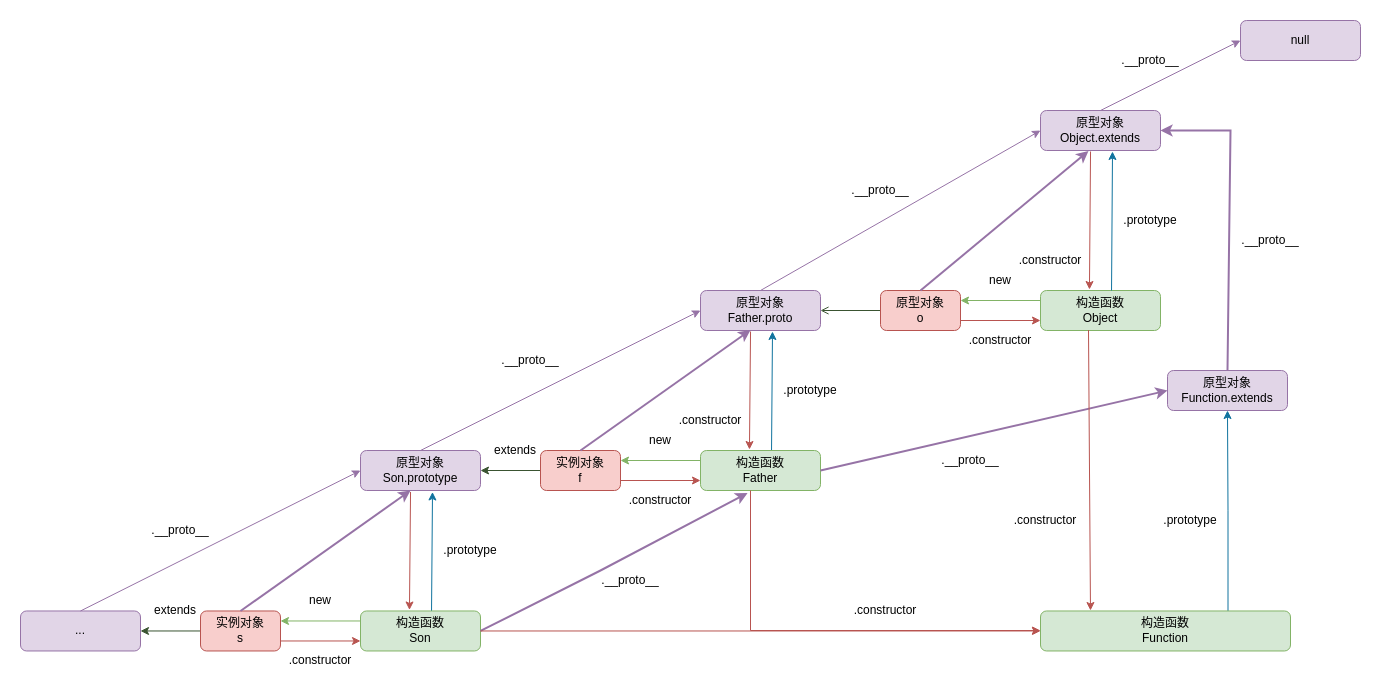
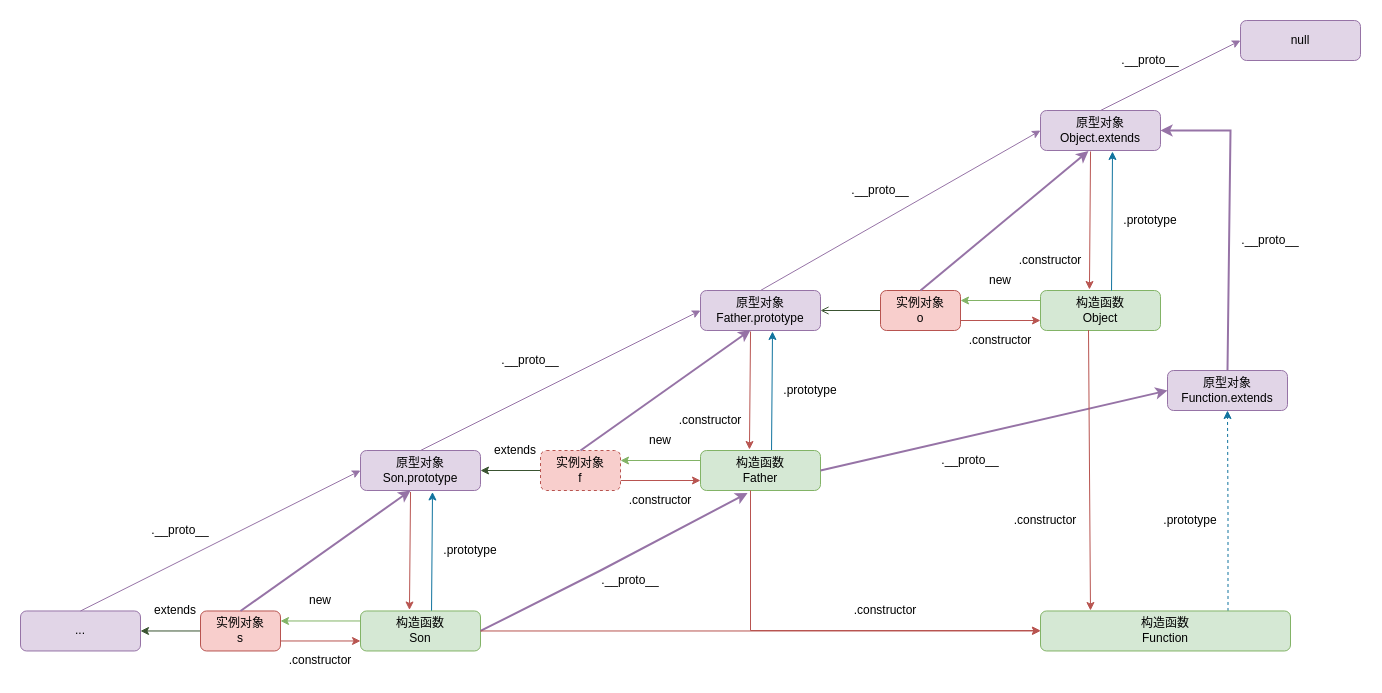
  <mxCell id="0" />
  <mxCell id="1" parent="0" />
  <mxCell id="2" value=".prototype" style="text;html=1;strokeColor=none;fillColor=none;align=center;verticalAlign=middle;whiteSpace=wrap;rounded=0;" parent="1" vertex="1"><mxGeometry x="780" y="380" width="60" height="20" as="geometry" /></mxCell>
  <mxCell id="3" value=".constructor" style="text;html=1;strokeColor=none;fillColor=none;align=center;verticalAlign=middle;whiteSpace=wrap;rounded=0;" parent="1" vertex="1"><mxGeometry x="680" y="410" width="60" height="20" as="geometry" /></mxCell>
  <mxCell id="4" value=".__proto__" style="text;html=1;strokeColor=none;fillColor=none;align=center;verticalAlign=middle;whiteSpace=wrap;rounded=0;" parent="1" vertex="1"><mxGeometry x="500" y="350" width="60" height="20" as="geometry" /></mxCell>
- <mxCell id="5" value="原型对象&lt;br&gt;Father.proto" style="rounded=1;whiteSpace=wrap;html=1;fillColor=#e1d5e7;strokeColor=#9673a6;" parent="1" vertex="1"><mxGeometry x="700" y="290" width="120" height="40" as="geometry" /></mxCell>
+ <mxCell id="5" value="原型对象&lt;br&gt;Father.prototype" style="rounded=1;whiteSpace=wrap;html=1;fillColor=#e1d5e7;strokeColor=#9673a6;" parent="1" vertex="1"><mxGeometry x="700" y="290" width="120" height="40" as="geometry" /></mxCell>
  <mxCell id="6" value="" style="endArrow=classic;html=1;exitX=0.592;exitY=0;exitDx=0;exitDy=0;fillColor=#b1ddf0;strokeColor=#10739e;exitPerimeter=0;entryX=0.6;entryY=1.025;entryDx=0;entryDy=0;entryPerimeter=0;" parent="1" target="5" edge="1"><mxGeometry width="50" height="50" relative="1" as="geometry"><mxPoint x="771.04" y="450" as="sourcePoint" /><mxPoint x="790" y="290" as="targetPoint" /></mxGeometry></mxCell>
  <mxCell id="7" value="" style="endArrow=classic;html=1;exitX=0.5;exitY=0;exitDx=0;exitDy=0;entryX=0;entryY=0.5;entryDx=0;entryDy=0;fillColor=#e1d5e7;strokeColor=#9673a6;strokeWidth=1;" parent="1" source="24" target="5" edge="1"><mxGeometry width="50" height="50" relative="1" as="geometry"><mxPoint x="560" y="450" as="sourcePoint" /><mxPoint x="690" y="330" as="targetPoint" /></mxGeometry></mxCell>
  <mxCell id="8" value="" style="endArrow=classic;html=1;rounded=0;exitX=0.417;exitY=1.025;exitDx=0;exitDy=0;fillColor=#f8cecc;strokeColor=#b85450;entryX=0.408;entryY=-0.025;entryDx=0;entryDy=0;entryPerimeter=0;exitPerimeter=0;" parent="1" source="5" edge="1"><mxGeometry width="50" height="50" relative="1" as="geometry"><mxPoint x="510" y="400" as="sourcePoint" /><mxPoint x="748.96" y="449" as="targetPoint" /></mxGeometry></mxCell>
  <mxCell id="9" value=".prototype" style="text;html=1;strokeColor=none;fillColor=none;align=center;verticalAlign=middle;whiteSpace=wrap;rounded=0;" parent="1" vertex="1"><mxGeometry x="1120" y="210" width="60" height="20" as="geometry" /></mxCell>
  <mxCell id="10" value=".constructor" style="text;html=1;strokeColor=none;fillColor=none;align=center;verticalAlign=middle;whiteSpace=wrap;rounded=0;" parent="1" vertex="1"><mxGeometry x="1020" y="250" width="60" height="20" as="geometry" /></mxCell>
  <mxCell id="11" value="构造函数&lt;br&gt;Object" style="rounded=1;whiteSpace=wrap;html=1;fillColor=#d5e8d4;strokeColor=#82b366;" parent="1" vertex="1"><mxGeometry x="1040" y="290" width="120" height="40" as="geometry" /></mxCell>
  <mxCell id="12" value="原型对象&lt;br&gt;Object.extends" style="rounded=1;whiteSpace=wrap;html=1;fillColor=#e1d5e7;strokeColor=#9673a6;" parent="1" vertex="1"><mxGeometry x="1040" y="110" width="120" height="40" as="geometry" /></mxCell>
  <mxCell id="13" value="" style="endArrow=classic;html=1;exitX=0.592;exitY=0;exitDx=0;exitDy=0;fillColor=#b1ddf0;strokeColor=#10739e;exitPerimeter=0;entryX=0.6;entryY=1.025;entryDx=0;entryDy=0;entryPerimeter=0;" parent="1" source="11" target="12" edge="1"><mxGeometry width="50" height="50" relative="1" as="geometry"><mxPoint x="1000" y="440" as="sourcePoint" /><mxPoint x="1020" y="130" as="targetPoint" /></mxGeometry></mxCell>
  <mxCell id="14" value=".constructor" style="text;html=1;strokeColor=none;fillColor=none;align=center;verticalAlign=middle;whiteSpace=wrap;rounded=0;" parent="1" vertex="1"><mxGeometry x="965" y="330" width="70" height="20" as="geometry" /></mxCell>
  <mxCell id="15" value="" style="endArrow=classic;html=1;rounded=0;entryX=0;entryY=0.75;entryDx=0;entryDy=0;fillColor=#f8cecc;strokeColor=#b85450;exitX=1;exitY=0.75;exitDx=0;exitDy=0;" parent="1" source="22" target="11" edge="1"><mxGeometry width="50" height="50" relative="1" as="geometry"><mxPoint x="980" y="320" as="sourcePoint" /><mxPoint x="1160" y="440" as="targetPoint" /></mxGeometry></mxCell>
  <mxCell id="16" value="" style="endArrow=classic;html=1;rounded=0;entryX=1;entryY=0.25;entryDx=0;entryDy=0;exitX=0;exitY=0.25;exitDx=0;exitDy=0;fillColor=#d5e8d4;strokeColor=#82b366;" parent="1" source="11" target="22" edge="1"><mxGeometry width="50" height="50" relative="1" as="geometry"><mxPoint x="820" y="460" as="sourcePoint" /><mxPoint x="820" y="300" as="targetPoint" /></mxGeometry></mxCell>
  <mxCell id="17" value="new" style="text;html=1;strokeColor=none;fillColor=none;align=center;verticalAlign=middle;whiteSpace=wrap;rounded=0;" parent="1" vertex="1"><mxGeometry x="970" y="270" width="60" height="20" as="geometry" /></mxCell>
  <mxCell id="18" value="" style="endArrow=classic;html=1;rounded=0;exitX=0.417;exitY=1.025;exitDx=0;exitDy=0;fillColor=#f8cecc;strokeColor=#b85450;entryX=0.408;entryY=-0.025;entryDx=0;entryDy=0;entryPerimeter=0;exitPerimeter=0;" parent="1" source="12" target="11" edge="1"><mxGeometry width="50" height="50" relative="1" as="geometry"><mxPoint x="740" y="240" as="sourcePoint" /><mxPoint x="770" y="290" as="targetPoint" /></mxGeometry></mxCell>
  <mxCell id="19" value=".__proto__" style="text;html=1;strokeColor=none;fillColor=none;align=center;verticalAlign=middle;whiteSpace=wrap;rounded=0;" parent="1" vertex="1"><mxGeometry x="850" y="180" width="60" height="20" as="geometry" /></mxCell>
  <mxCell id="20" value="" style="endArrow=classic;html=1;exitX=0.5;exitY=0;exitDx=0;exitDy=0;entryX=0;entryY=0.5;entryDx=0;entryDy=0;fillColor=#e1d5e7;strokeColor=#9673a6;strokeWidth=1;" parent="1" target="12" edge="1"><mxGeometry width="50" height="50" relative="1" as="geometry"><mxPoint x="760" y="290" as="sourcePoint" /><mxPoint x="930" y="150" as="targetPoint" /></mxGeometry></mxCell>
  <mxCell id="21" style="edgeStyle=orthogonalEdgeStyle;rounded=0;orthogonalLoop=1;jettySize=auto;html=1;fillColor=#6d8764;strokeColor=#3A5431;endArrow=open;" parent="1" source="22" target="5" edge="1"><mxGeometry relative="1" as="geometry" /></mxCell>
- <mxCell id="22" value="原型对象&lt;br&gt;o" style="rounded=1;whiteSpace=wrap;html=1;fillColor=#f8cecc;strokeColor=#b85450;" parent="1" vertex="1"><mxGeometry x="880" y="290" width="80" height="40" as="geometry" /></mxCell>
+ <mxCell id="22" value="实例对象&lt;br&gt;o" style="rounded=1;whiteSpace=wrap;html=1;fillColor=#f8cecc;strokeColor=#b85450;" parent="1" vertex="1"><mxGeometry x="880" y="290" width="80" height="40" as="geometry" /></mxCell>
  <mxCell id="23" value="" style="endArrow=classic;html=1;rounded=0;entryX=0.4;entryY=1.013;entryDx=0;entryDy=0;exitX=0.5;exitY=0;exitDx=0;exitDy=0;entryPerimeter=0;fillColor=#e1d5e7;strokeColor=#9673a6;strokeWidth=2;" parent="1" source="22" target="12" edge="1"><mxGeometry width="50" height="50" relative="1" as="geometry"><mxPoint x="800" y="310" as="sourcePoint" /><mxPoint x="850" y="260" as="targetPoint" /></mxGeometry></mxCell>
  <mxCell id="24" value="原型对象&lt;br&gt;Son.prototype" style="rounded=1;whiteSpace=wrap;html=1;fillColor=#e1d5e7;strokeColor=#9673a6;" parent="1" vertex="1"><mxGeometry x="360" y="450" width="120" height="40" as="geometry" /></mxCell>
  <mxCell id="25" value="构造函数&lt;br&gt;Father" style="rounded=1;whiteSpace=wrap;html=1;fillColor=#d5e8d4;strokeColor=#82b366;" parent="1" vertex="1"><mxGeometry x="700" y="450" width="120" height="40" as="geometry" /></mxCell>
  <mxCell id="26" value=".constructor" style="text;html=1;strokeColor=none;fillColor=none;align=center;verticalAlign=middle;whiteSpace=wrap;rounded=0;" parent="1" vertex="1"><mxGeometry x="625" y="490" width="70" height="20" as="geometry" /></mxCell>
  <mxCell id="27" value="" style="endArrow=classic;html=1;rounded=0;entryX=0;entryY=0.75;entryDx=0;entryDy=0;fillColor=#f8cecc;strokeColor=#b85450;exitX=1;exitY=0.75;exitDx=0;exitDy=0;" parent="1" source="31" target="25" edge="1"><mxGeometry width="50" height="50" relative="1" as="geometry"><mxPoint x="640" y="480" as="sourcePoint" /><mxPoint x="820" y="600" as="targetPoint" /></mxGeometry></mxCell>
  <mxCell id="28" value="" style="endArrow=classic;html=1;rounded=0;entryX=1;entryY=0.25;entryDx=0;entryDy=0;exitX=0;exitY=0.25;exitDx=0;exitDy=0;fillColor=#d5e8d4;strokeColor=#82b366;" parent="1" source="25" target="31" edge="1"><mxGeometry width="50" height="50" relative="1" as="geometry"><mxPoint x="480" y="620" as="sourcePoint" /><mxPoint x="480" y="460" as="targetPoint" /></mxGeometry></mxCell>
  <mxCell id="29" value="new" style="text;html=1;strokeColor=none;fillColor=none;align=center;verticalAlign=middle;whiteSpace=wrap;rounded=0;" parent="1" vertex="1"><mxGeometry x="630" y="430" width="60" height="20" as="geometry" /></mxCell>
  <mxCell id="30" style="edgeStyle=orthogonalEdgeStyle;rounded=0;orthogonalLoop=1;jettySize=auto;html=1;fillColor=#6d8764;strokeColor=#3A5431;" parent="1" source="31" target="24" edge="1"><mxGeometry relative="1" as="geometry" /></mxCell>
- <mxCell id="31" value="实例对象&lt;br&gt;f" style="rounded=1;whiteSpace=wrap;html=1;fillColor=#f8cecc;strokeColor=#b85450;" parent="1" vertex="1"><mxGeometry x="540" y="450" width="80" height="40" as="geometry" /></mxCell>
+ <mxCell id="31" value="实例对象&lt;br&gt;f" style="rounded=1;whiteSpace=wrap;html=1;fillColor=#f8cecc;strokeColor=#b85450;dashed=1;" parent="1" vertex="1"><mxGeometry x="540" y="450" width="80" height="40" as="geometry" /></mxCell>
  <mxCell id="32" value="extends" style="text;html=1;strokeColor=none;fillColor=none;align=center;verticalAlign=middle;whiteSpace=wrap;rounded=0;" parent="1" vertex="1"><mxGeometry x="490" y="440" width="50" height="20" as="geometry" /></mxCell>
  <mxCell id="33" value="" style="endArrow=classic;html=1;rounded=0;exitX=0.5;exitY=0;exitDx=0;exitDy=0;entryX=0.417;entryY=0.988;entryDx=0;entryDy=0;entryPerimeter=0;fillColor=#e1d5e7;strokeColor=#9673a6;strokeWidth=2;" parent="1" source="31" target="5" edge="1"><mxGeometry width="50" height="50" relative="1" as="geometry"><mxPoint x="630" y="400" as="sourcePoint" /><mxPoint x="750" y="340" as="targetPoint" /></mxGeometry></mxCell>
  <mxCell id="34" value="null" style="rounded=1;whiteSpace=wrap;html=1;fillColor=#e1d5e7;strokeColor=#9673a6;" parent="1" vertex="1"><mxGeometry x="1240" y="20" width="120" height="40" as="geometry" /></mxCell>
  <mxCell id="35" value="" style="endArrow=classic;html=1;exitX=0.5;exitY=0;exitDx=0;exitDy=0;entryX=0;entryY=0.5;entryDx=0;entryDy=0;fillColor=#e1d5e7;strokeColor=#9673a6;strokeWidth=1;" parent="1" source="12" target="34" edge="1"><mxGeometry width="50" height="50" relative="1" as="geometry"><mxPoint x="770" y="300" as="sourcePoint" /><mxPoint x="1050" y="140" as="targetPoint" /></mxGeometry></mxCell>
  <mxCell id="36" value=".__proto__" style="text;html=1;strokeColor=none;fillColor=none;align=center;verticalAlign=middle;whiteSpace=wrap;rounded=0;" parent="1" vertex="1"><mxGeometry x="1120" y="50" width="60" height="20" as="geometry" /></mxCell>
  <mxCell id="37" value=".prototype" style="text;html=1;strokeColor=none;fillColor=none;align=center;verticalAlign=middle;whiteSpace=wrap;rounded=0;" parent="1" vertex="1"><mxGeometry x="440" y="540.48" width="60" height="20" as="geometry" /></mxCell>
  <mxCell id="38" value="" style="endArrow=classic;html=1;exitX=0.592;exitY=0;exitDx=0;exitDy=0;fillColor=#b1ddf0;strokeColor=#10739e;exitPerimeter=0;entryX=0.6;entryY=1.025;entryDx=0;entryDy=0;entryPerimeter=0;" parent="1" edge="1"><mxGeometry width="50" height="50" relative="1" as="geometry"><mxPoint x="431.04" y="610.48" as="sourcePoint" /><mxPoint x="432" y="491.48" as="targetPoint" /></mxGeometry></mxCell>
  <mxCell id="39" value="" style="endArrow=classic;html=1;rounded=0;exitX=0.417;exitY=1.025;exitDx=0;exitDy=0;fillColor=#f8cecc;strokeColor=#b85450;entryX=0.408;entryY=-0.025;entryDx=0;entryDy=0;entryPerimeter=0;exitPerimeter=0;" parent="1" edge="1"><mxGeometry width="50" height="50" relative="1" as="geometry"><mxPoint x="410.04" y="491.48" as="sourcePoint" /><mxPoint x="408.96" y="609.48" as="targetPoint" /></mxGeometry></mxCell>
  <mxCell id="40" value="..." style="rounded=1;whiteSpace=wrap;html=1;fillColor=#e1d5e7;strokeColor=#9673a6;" parent="1" vertex="1"><mxGeometry x="20" y="610.48" width="120" height="40" as="geometry" /></mxCell>
  <mxCell id="41" value="构造函数&lt;br&gt;Son" style="rounded=1;whiteSpace=wrap;html=1;fillColor=#d5e8d4;strokeColor=#82b366;" parent="1" vertex="1"><mxGeometry x="360" y="610.48" width="120" height="40" as="geometry" /></mxCell>
  <mxCell id="42" value=".constructor" style="text;html=1;strokeColor=none;fillColor=none;align=center;verticalAlign=middle;whiteSpace=wrap;rounded=0;" parent="1" vertex="1"><mxGeometry x="285" y="650.48" width="70" height="20" as="geometry" /></mxCell>
  <mxCell id="43" value="" style="endArrow=classic;html=1;rounded=0;entryX=0;entryY=0.75;entryDx=0;entryDy=0;fillColor=#f8cecc;strokeColor=#b85450;exitX=1;exitY=0.75;exitDx=0;exitDy=0;" parent="1" source="47" target="41" edge="1"><mxGeometry width="50" height="50" relative="1" as="geometry"><mxPoint x="300" y="640.48" as="sourcePoint" /><mxPoint x="480" y="760.48" as="targetPoint" /></mxGeometry></mxCell>
  <mxCell id="44" value="" style="endArrow=classic;html=1;rounded=0;entryX=1;entryY=0.25;entryDx=0;entryDy=0;exitX=0;exitY=0.25;exitDx=0;exitDy=0;fillColor=#d5e8d4;strokeColor=#82b366;" parent="1" source="41" target="47" edge="1"><mxGeometry width="50" height="50" relative="1" as="geometry"><mxPoint x="140" y="780.48" as="sourcePoint" /><mxPoint x="140" y="620.48" as="targetPoint" /></mxGeometry></mxCell>
  <mxCell id="45" value="new" style="text;html=1;strokeColor=none;fillColor=none;align=center;verticalAlign=middle;whiteSpace=wrap;rounded=0;" parent="1" vertex="1"><mxGeometry x="290" y="590.48" width="60" height="20" as="geometry" /></mxCell>
  <mxCell id="46" style="edgeStyle=orthogonalEdgeStyle;rounded=0;orthogonalLoop=1;jettySize=auto;html=1;fillColor=#6d8764;strokeColor=#3A5431;" parent="1" source="47" target="40" edge="1"><mxGeometry relative="1" as="geometry" /></mxCell>
  <mxCell id="47" value="实例对象&lt;br&gt;s" style="rounded=1;whiteSpace=wrap;html=1;fillColor=#f8cecc;strokeColor=#b85450;" parent="1" vertex="1"><mxGeometry x="200" y="610.48" width="80" height="40" as="geometry" /></mxCell>
  <mxCell id="48" value="extends" style="text;html=1;strokeColor=none;fillColor=none;align=center;verticalAlign=middle;whiteSpace=wrap;rounded=0;" parent="1" vertex="1"><mxGeometry x="150" y="600.48" width="50" height="20" as="geometry" /></mxCell>
  <mxCell id="49" value="" style="endArrow=classic;html=1;rounded=0;exitX=0.5;exitY=0;exitDx=0;exitDy=0;entryX=0.417;entryY=0.988;entryDx=0;entryDy=0;entryPerimeter=0;fillColor=#e1d5e7;strokeColor=#9673a6;strokeWidth=2;" parent="1" source="47" edge="1"><mxGeometry width="50" height="50" relative="1" as="geometry"><mxPoint x="290" y="560.48" as="sourcePoint" /><mxPoint x="410.04" y="490" as="targetPoint" /></mxGeometry></mxCell>
  <mxCell id="50" value="" style="endArrow=classic;html=1;rounded=0;exitX=0.5;exitY=0;exitDx=0;exitDy=0;entryX=0;entryY=0.5;entryDx=0;entryDy=0;fillColor=#e1d5e7;strokeColor=#9673a6;strokeWidth=1;" parent="1" source="40" target="24" edge="1"><mxGeometry width="50" height="50" relative="1" as="geometry"><mxPoint x="210" y="560" as="sourcePoint" /><mxPoint x="260" y="510" as="targetPoint" /></mxGeometry></mxCell>
  <mxCell id="51" value=".__proto__" style="text;html=1;strokeColor=none;fillColor=none;align=center;verticalAlign=middle;whiteSpace=wrap;rounded=0;" parent="1" vertex="1"><mxGeometry x="150" y="520.48" width="60" height="20" as="geometry" /></mxCell>
  <mxCell id="52" value="" style="endArrow=classic;html=1;rounded=0;exitX=1;exitY=0.5;exitDx=0;exitDy=0;entryX=0.392;entryY=1.063;entryDx=0;entryDy=0;fillColor=#e1d5e7;strokeColor=#9673a6;strokeWidth=2;entryPerimeter=0;" parent="1" source="41" target="25" edge="1"><mxGeometry width="50" height="50" relative="1" as="geometry"><mxPoint x="800" y="660" as="sourcePoint" /><mxPoint x="850" y="610" as="targetPoint" /><Array as="points"><mxPoint x="600" y="570" /></Array></mxGeometry></mxCell>
  <mxCell id="53" value=".__proto__" style="text;html=1;strokeColor=none;fillColor=none;align=center;verticalAlign=middle;whiteSpace=wrap;rounded=0;" parent="1" vertex="1"><mxGeometry x="600" y="570.48" width="60" height="20" as="geometry" /></mxCell>
- <mxCell id="54" style="edgeStyle=orthogonalEdgeStyle;rounded=0;orthogonalLoop=1;jettySize=auto;html=1;entryX=0.5;entryY=1;entryDx=0;entryDy=0;fillColor=#b1ddf0;strokeColor=#10739e;exitX=0.75;exitY=0;exitDx=0;exitDy=0;" parent="1" source="55" target="56" edge="1"><mxGeometry relative="1" as="geometry"><mxPoint x="1240" y="610" as="sourcePoint" /></mxGeometry></mxCell>
+ <mxCell id="54" style="edgeStyle=orthogonalEdgeStyle;rounded=0;orthogonalLoop=1;jettySize=auto;html=1;entryX=0.5;entryY=1;entryDx=0;entryDy=0;fillColor=#b1ddf0;strokeColor=#10739e;exitX=0.75;exitY=0;exitDx=0;exitDy=0;dashed=1;" parent="1" source="55" target="56" edge="1"><mxGeometry relative="1" as="geometry"><mxPoint x="1240" y="610" as="sourcePoint" /></mxGeometry></mxCell>
  <mxCell id="55" value="构造函数&lt;br&gt;Function" style="rounded=1;whiteSpace=wrap;html=1;fillColor=#d5e8d4;strokeColor=#82b366;" parent="1" vertex="1"><mxGeometry x="1040" y="610.48" width="250" height="40" as="geometry" /></mxCell>
  <mxCell id="56" value="原型对象&lt;br&gt;Function.extends" style="rounded=1;whiteSpace=wrap;html=1;fillColor=#e1d5e7;strokeColor=#9673a6;" parent="1" vertex="1"><mxGeometry x="1167" y="370" width="120" height="40" as="geometry" /></mxCell>
  <mxCell id="57" value="" style="endArrow=classic;html=1;rounded=0;exitX=1;exitY=0.5;exitDx=0;exitDy=0;entryX=0;entryY=0.5;entryDx=0;entryDy=0;fillColor=#e1d5e7;strokeColor=#9673a6;strokeWidth=2;" parent="1" source="25" target="56" edge="1"><mxGeometry width="50" height="50" relative="1" as="geometry"><mxPoint x="1000" y="560" as="sourcePoint" /><mxPoint x="1050" y="510" as="targetPoint" /><Array as="points" /></mxGeometry></mxCell>
  <mxCell id="58" value=".__proto__" style="text;html=1;strokeColor=none;fillColor=none;align=center;verticalAlign=middle;whiteSpace=wrap;rounded=0;" parent="1" vertex="1"><mxGeometry x="940" y="450" width="60" height="20" as="geometry" /></mxCell>
  <mxCell id="59" value="" style="endArrow=classic;html=1;rounded=0;fillColor=#f8cecc;strokeColor=#b85450;exitX=0.4;exitY=0.988;exitDx=0;exitDy=0;exitPerimeter=0;" parent="1" edge="1" source="11"><mxGeometry width="50" height="50" relative="1" as="geometry"><mxPoint x="1080" y="420" as="sourcePoint" /><mxPoint x="1090" y="610" as="targetPoint" /></mxGeometry></mxCell>
  <mxCell id="60" value="" style="endArrow=classic;html=1;rounded=0;exitX=1;exitY=0.5;exitDx=0;exitDy=0;entryX=0;entryY=0.5;entryDx=0;entryDy=0;fillColor=#f8cecc;strokeColor=#b85450;" parent="1" source="41" target="55" edge="1"><mxGeometry width="50" height="50" relative="1" as="geometry"><mxPoint x="750" y="720" as="sourcePoint" /><mxPoint x="800" y="670" as="targetPoint" /></mxGeometry></mxCell>
  <mxCell id="61" value=".constructor" style="text;html=1;strokeColor=none;fillColor=none;align=center;verticalAlign=middle;whiteSpace=wrap;rounded=0;" parent="1" vertex="1"><mxGeometry x="850" y="600.48" width="70" height="20" as="geometry" /></mxCell>
  <mxCell id="62" value="" style="endArrow=classic;html=1;rounded=0;fillColor=#f8cecc;strokeColor=#b85450;" parent="1" edge="1"><mxGeometry width="50" height="50" relative="1" as="geometry"><mxPoint x="750" y="490" as="sourcePoint" /><mxPoint x="1040" y="630" as="targetPoint" /><Array as="points"><mxPoint x="750" y="630" /></Array></mxGeometry></mxCell>
  <mxCell id="63" value=".prototype" style="text;html=1;strokeColor=none;fillColor=none;align=center;verticalAlign=middle;whiteSpace=wrap;rounded=0;" parent="1" vertex="1"><mxGeometry x="1160" y="510" width="60" height="20" as="geometry" /></mxCell>
  <mxCell id="64" value=".constructor" style="text;html=1;strokeColor=none;fillColor=none;align=center;verticalAlign=middle;whiteSpace=wrap;rounded=0;" parent="1" vertex="1"><mxGeometry x="1010" y="510" width="70" height="20" as="geometry" /></mxCell>
  <mxCell id="65" value="" style="endArrow=classic;html=1;rounded=0;entryX=1;entryY=0.5;entryDx=0;entryDy=0;fillColor=#e1d5e7;strokeColor=#9673a6;strokeWidth=2;exitX=0.5;exitY=0;exitDx=0;exitDy=0;" parent="1" source="56" target="12" edge="1"><mxGeometry width="50" height="50" relative="1" as="geometry"><mxPoint x="1220" y="350" as="sourcePoint" /><mxPoint x="1220" y="490" as="targetPoint" /><Array as="points"><mxPoint x="1230" y="130" /></Array></mxGeometry></mxCell>
  <mxCell id="66" value=".__proto__" style="text;html=1;strokeColor=none;fillColor=none;align=center;verticalAlign=middle;whiteSpace=wrap;rounded=0;" parent="1" vertex="1"><mxGeometry x="1240" y="230" width="60" height="20" as="geometry" /></mxCell>
